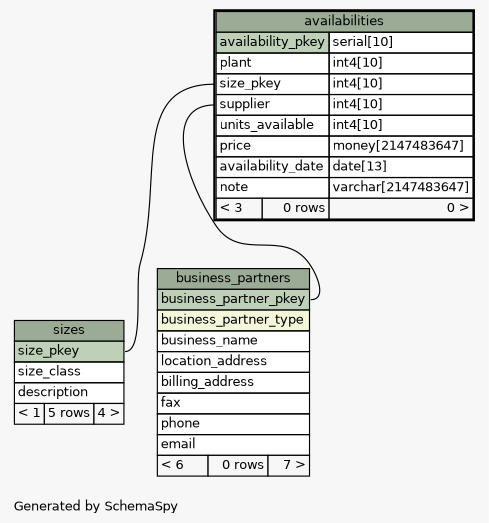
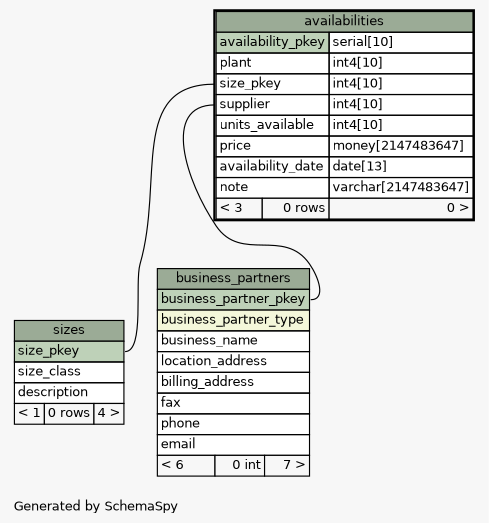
  digraph {
    bgcolor="#f7f7f7"
    fontname=Helvetica
    fontsize=11
    label="\nGenerated by SchemaSpy"
    labeljust=l
    nodesep=0.18
    rankdir=TB
    ranksep=0.46
    node [fontname=Helvetica fontsize=11 shape=plaintext]
    edge [arrowhead=none arrowsize=0.8 arrowtail=crowodot]
    n1 [label=<     <TABLE BORDER="2" CELLBORDER="1" CELLSPACING="0" BGCOLOR="#ffffff">       <TR><TD COLSPAN="3" BGCOLOR="#9bab96" ALIGN="CENTER">availabilities</TD></TR>       <TR><TD PORT="availability_pkey" COLSPAN="2" BGCOLOR="#bed1b8" ALIGN="LEFT">availability_pkey</TD><TD PORT="availability_pkey.type" ALIGN="LEFT">serial[10]</TD></TR>       <TR><TD PORT="plant" COLSPAN="2" ALIGN="LEFT">plant</TD><TD PORT="plant.type" ALIGN="LEFT">int4[10]</TD></TR>       <TR><TD PORT="size_pkey" COLSPAN="2" ALIGN="LEFT">size_pkey</TD><TD PORT="size_pkey.type" ALIGN="LEFT">int4[10]</TD></TR>       <TR><TD PORT="supplier" COLSPAN="2" ALIGN="LEFT">supplier</TD><TD PORT="supplier.type" ALIGN="LEFT">int4[10]</TD></TR>       <TR><TD PORT="units_available" COLSPAN="2" ALIGN="LEFT">units_available</TD><TD PORT="units_available.type" ALIGN="LEFT">int4[10]</TD></TR>       <TR><TD PORT="price" COLSPAN="2" ALIGN="LEFT">price</TD><TD PORT="price.type" ALIGN="LEFT">money[2147483647]</TD></TR>       <TR><TD PORT="availability_date" COLSPAN="2" ALIGN="LEFT">availability_date</TD><TD PORT="availability_date.type" ALIGN="LEFT">date[13]</TD></TR>       <TR><TD PORT="note" COLSPAN="2" ALIGN="LEFT">note</TD><TD PORT="note.type" ALIGN="LEFT">varchar[2147483647]</TD></TR>       <TR><TD ALIGN="LEFT" BGCOLOR="#f7f7f7">&lt; 3</TD><TD ALIGN="RIGHT" BGCOLOR="#f7f7f7">0 rows</TD><TD ALIGN="RIGHT" BGCOLOR="#f7f7f7">0 &gt;</TD></TR>     </TABLE>>]
-   n2 [label=<     <TABLE BORDER="0" CELLBORDER="1" CELLSPACING="0" BGCOLOR="#ffffff">       <TR><TD COLSPAN="3" BGCOLOR="#9bab96" ALIGN="CENTER">sizes</TD></TR>       <TR><TD PORT="size_pkey" COLSPAN="3" BGCOLOR="#bed1b8" ALIGN="LEFT">size_pkey</TD></TR>       <TR><TD PORT="size_class" COLSPAN="3" ALIGN="LEFT">size_class</TD></TR>       <TR><TD PORT="description" COLSPAN="3" ALIGN="LEFT">description</TD></TR>       <TR><TD ALIGN="LEFT" BGCOLOR="#f7f7f7">&lt; 1</TD><TD ALIGN="RIGHT" BGCOLOR="#f7f7f7">5 rows</TD><TD ALIGN="RIGHT" BGCOLOR="#f7f7f7">4 &gt;</TD></TR>     </TABLE>>]
-   n3 [label=<     <TABLE BORDER="0" CELLBORDER="1" CELLSPACING="0" BGCOLOR="#ffffff">       <TR><TD COLSPAN="3" BGCOLOR="#9bab96" ALIGN="CENTER">business_partners</TD></TR>       <TR><TD PORT="business_partner_pkey" COLSPAN="3" BGCOLOR="#bed1b8" ALIGN="LEFT">business_partner_pkey</TD></TR>       <TR><TD PORT="business_partner_type" COLSPAN="3" BGCOLOR="#f4f7da" ALIGN="LEFT">business_partner_type</TD></TR>       <TR><TD PORT="business_name" COLSPAN="3" ALIGN="LEFT">business_name</TD></TR>       <TR><TD PORT="location_address" COLSPAN="3" ALIGN="LEFT">location_address</TD></TR>       <TR><TD PORT="billing_address" COLSPAN="3" ALIGN="LEFT">billing_address</TD></TR>       <TR><TD PORT="fax" COLSPAN="3" ALIGN="LEFT">fax</TD></TR>       <TR><TD PORT="phone" COLSPAN="3" ALIGN="LEFT">phone</TD></TR>       <TR><TD PORT="email" COLSPAN="3" ALIGN="LEFT">email</TD></TR>       <TR><TD ALIGN="LEFT" BGCOLOR="#f7f7f7">&lt; 6</TD><TD ALIGN="RIGHT" BGCOLOR="#f7f7f7">0 rows</TD><TD ALIGN="RIGHT" BGCOLOR="#f7f7f7">7 &gt;</TD></TR>     </TABLE>>]
+   n2 [label=<     <TABLE BORDER="0" CELLBORDER="1" CELLSPACING="0" BGCOLOR="#ffffff">       <TR><TD COLSPAN="3" BGCOLOR="#9bab96" ALIGN="CENTER">sizes</TD></TR>       <TR><TD PORT="size_pkey" COLSPAN="3" BGCOLOR="#bed1b8" ALIGN="LEFT">size_pkey</TD></TR>       <TR><TD PORT="size_class" COLSPAN="3" ALIGN="LEFT">size_class</TD></TR>       <TR><TD PORT="description" COLSPAN="3" ALIGN="LEFT">description</TD></TR>       <TR><TD ALIGN="LEFT" BGCOLOR="#f7f7f7">&lt; 1</TD><TD ALIGN="RIGHT" BGCOLOR="#f7f7f7">0 rows</TD><TD ALIGN="RIGHT" BGCOLOR="#f7f7f7">4 &gt;</TD></TR>     </TABLE>>]
+   n3 [label=<     <TABLE BORDER="0" CELLBORDER="1" CELLSPACING="0" BGCOLOR="#ffffff">       <TR><TD COLSPAN="3" BGCOLOR="#9bab96" ALIGN="CENTER">business_partners</TD></TR>       <TR><TD PORT="business_partner_pkey" COLSPAN="3" BGCOLOR="#bed1b8" ALIGN="LEFT">business_partner_pkey</TD></TR>       <TR><TD PORT="business_partner_type" COLSPAN="3" BGCOLOR="#f4f7da" ALIGN="LEFT">business_partner_type</TD></TR>       <TR><TD PORT="business_name" COLSPAN="3" ALIGN="LEFT">business_name</TD></TR>       <TR><TD PORT="location_address" COLSPAN="3" ALIGN="LEFT">location_address</TD></TR>       <TR><TD PORT="billing_address" COLSPAN="3" ALIGN="LEFT">billing_address</TD></TR>       <TR><TD PORT="fax" COLSPAN="3" ALIGN="LEFT">fax</TD></TR>       <TR><TD PORT="phone" COLSPAN="3" ALIGN="LEFT">phone</TD></TR>       <TR><TD PORT="email" COLSPAN="3" ALIGN="LEFT">email</TD></TR>       <TR><TD ALIGN="LEFT" BGCOLOR="#f7f7f7">&lt; 6</TD><TD ALIGN="RIGHT" BGCOLOR="#f7f7f7">0 int</TD><TD ALIGN="RIGHT" BGCOLOR="#f7f7f7">7 &gt;</TD></TR>     </TABLE>>]
    n1 -> n2 [headport="size_pkey:e" tailport="size_pkey:w"]
    n1 -> n3 [headport="business_partner_pkey:e" tailport="supplier:w"]
  }
